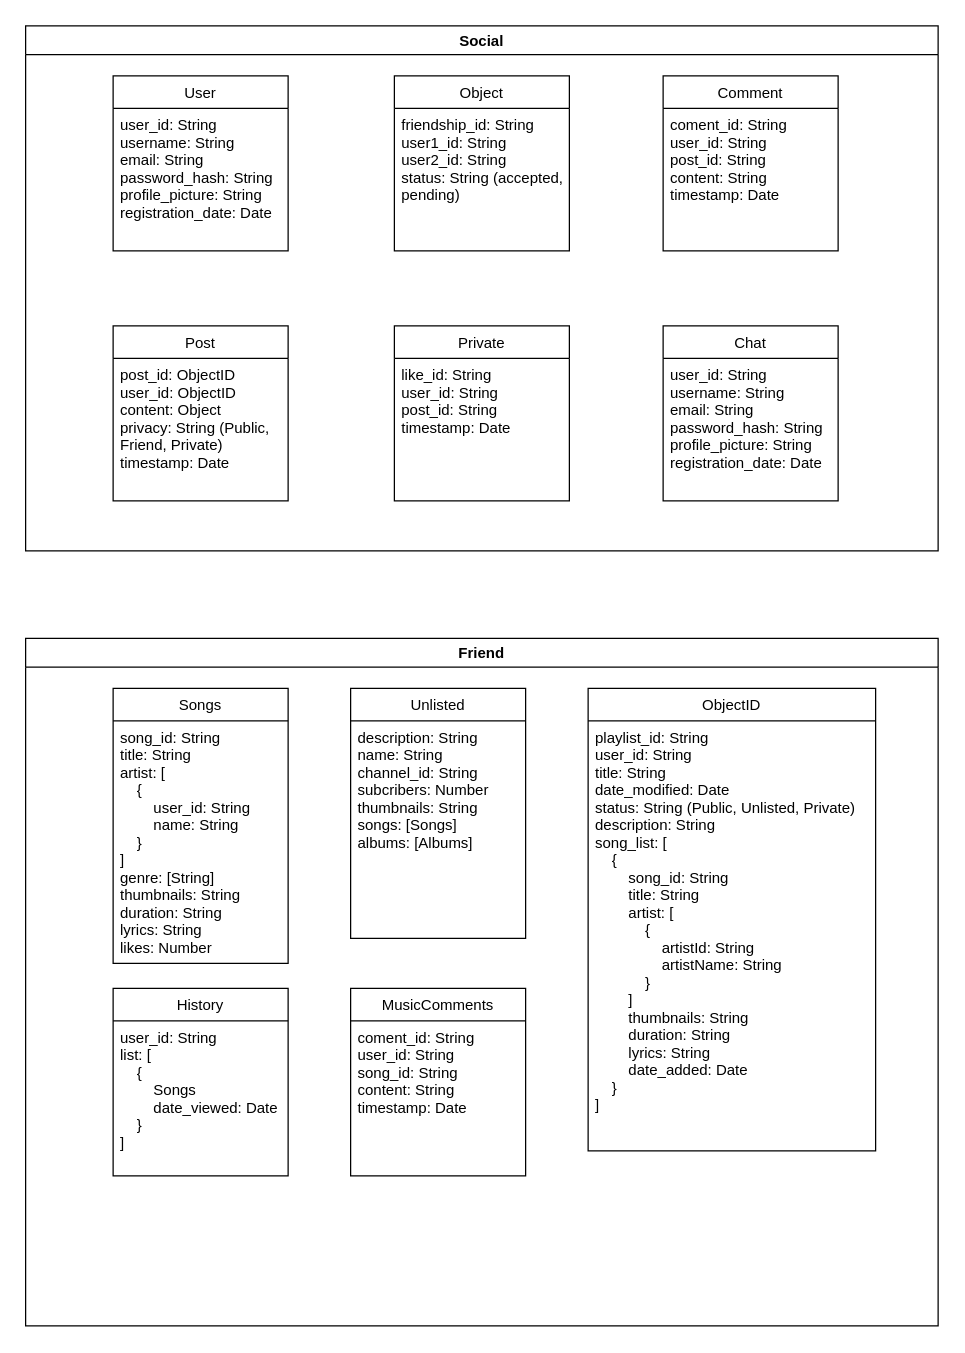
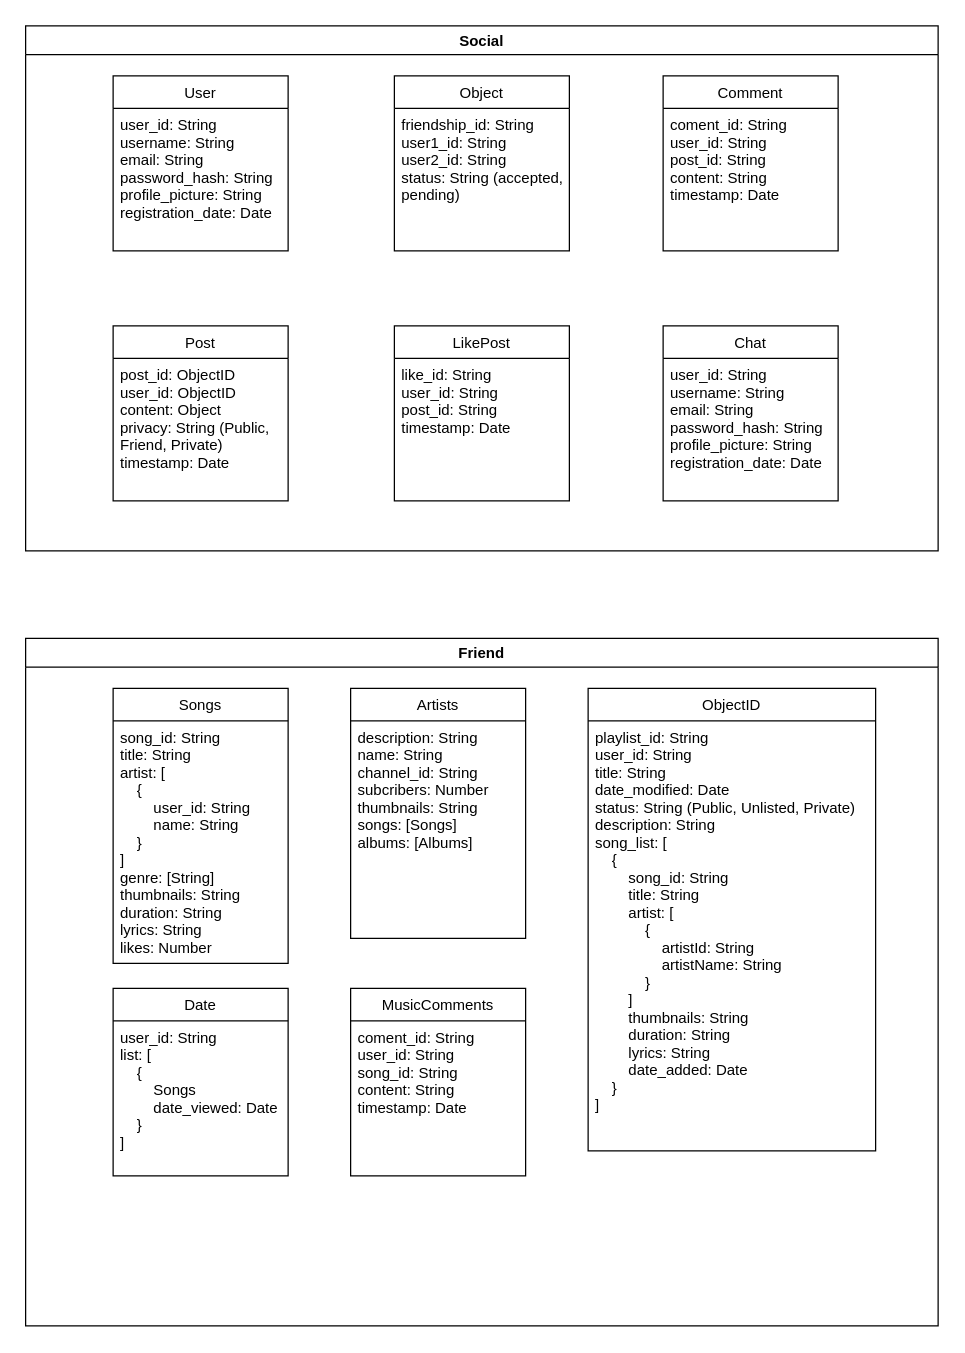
  <mxCell id="0" />
  <mxCell id="1" parent="0" />
  <mxCell id="2" value="Social" style="swimlane;" parent="1" vertex="1"><mxGeometry x="20" y="20" width="730" height="420" as="geometry" /></mxCell>
  <mxCell id="3" value="User" style="swimlane;fontStyle=0;childLayout=stackLayout;horizontal=1;startSize=26;fillColor=none;horizontalStack=0;resizeParent=1;resizeParentMax=0;resizeLast=0;collapsible=1;marginBottom=0;swimlaneLine=1;resizeHeight=1;resizeWidth=1;" parent="2" vertex="1"><mxGeometry x="70" y="40" width="140" height="140" as="geometry"><mxRectangle x="300" y="270" width="60" height="26" as="alternateBounds" /></mxGeometry></mxCell>
  <mxCell id="4" value="user_id: String&#10;username: String&#10;email: String&#10;password_hash: String&#10;profile_picture: String&#10;registration_date: Date" style="text;strokeColor=none;fillColor=none;align=left;verticalAlign=top;spacingLeft=4;spacingRight=4;overflow=hidden;rotatable=0;points=[[0,0.5],[1,0.5]];portConstraint=eastwest;" parent="3" vertex="1"><mxGeometry y="26" width="140" height="114" as="geometry" /></mxCell>
  <mxCell id="5" value="Post" style="swimlane;fontStyle=0;childLayout=stackLayout;horizontal=1;startSize=26;fillColor=none;horizontalStack=0;resizeParent=1;resizeParentMax=0;resizeLast=0;collapsible=1;marginBottom=0;swimlaneLine=1;resizeHeight=1;resizeWidth=1;" parent="2" vertex="1"><mxGeometry x="70" y="240" width="140" height="140" as="geometry"><mxRectangle x="300" y="270" width="60" height="26" as="alternateBounds" /></mxGeometry></mxCell>
  <mxCell id="6" value="post_id: ObjectID&#10;user_id: ObjectID&#10;content: Object&#10;privacy: String (Public,&#10;Friend, Private)&#10;timestamp: Date" style="text;strokeColor=none;fillColor=none;align=left;verticalAlign=top;spacingLeft=4;spacingRight=4;overflow=hidden;rotatable=0;points=[[0,0.5],[1,0.5]];portConstraint=eastwest;" parent="5" vertex="1"><mxGeometry y="26" width="140" height="114" as="geometry" /></mxCell>
  <mxCell id="7" value="Object" style="swimlane;fontStyle=0;childLayout=stackLayout;horizontal=1;startSize=26;fillColor=none;horizontalStack=0;resizeParent=1;resizeParentMax=0;resizeLast=0;collapsible=1;marginBottom=0;swimlaneLine=1;resizeHeight=1;resizeWidth=1;" parent="2" vertex="1"><mxGeometry x="295" y="40" width="140" height="140" as="geometry"><mxRectangle x="300" y="270" width="60" height="26" as="alternateBounds" /></mxGeometry></mxCell>
  <mxCell id="8" value="friendship_id: String&#10;user1_id: String&#10;user2_id: String&#10;status: String (accepted, &#10;pending)" style="text;strokeColor=none;fillColor=none;align=left;verticalAlign=top;spacingLeft=4;spacingRight=4;overflow=hidden;rotatable=0;points=[[0,0.5],[1,0.5]];portConstraint=eastwest;" parent="7" vertex="1"><mxGeometry y="26" width="140" height="114" as="geometry" /></mxCell>
- <mxCell id="9" value="Private" style="swimlane;fontStyle=0;childLayout=stackLayout;horizontal=1;startSize=26;fillColor=none;horizontalStack=0;resizeParent=1;resizeParentMax=0;resizeLast=0;collapsible=1;marginBottom=0;swimlaneLine=1;resizeHeight=1;resizeWidth=1;" parent="2" vertex="1"><mxGeometry x="295" y="240" width="140" height="140" as="geometry"><mxRectangle x="300" y="270" width="60" height="26" as="alternateBounds" /></mxGeometry></mxCell>
+ <mxCell id="9" value="LikePost" style="swimlane;fontStyle=0;childLayout=stackLayout;horizontal=1;startSize=26;fillColor=none;horizontalStack=0;resizeParent=1;resizeParentMax=0;resizeLast=0;collapsible=1;marginBottom=0;swimlaneLine=1;resizeHeight=1;resizeWidth=1;" parent="2" vertex="1"><mxGeometry x="295" y="240" width="140" height="140" as="geometry"><mxRectangle x="300" y="270" width="60" height="26" as="alternateBounds" /></mxGeometry></mxCell>
  <mxCell id="10" value="like_id: String&#10;user_id: String&#10;post_id: String&#10;timestamp: Date" style="text;strokeColor=none;fillColor=none;align=left;verticalAlign=top;spacingLeft=4;spacingRight=4;overflow=hidden;rotatable=0;points=[[0,0.5],[1,0.5]];portConstraint=eastwest;" parent="9" vertex="1"><mxGeometry y="26" width="140" height="114" as="geometry" /></mxCell>
  <mxCell id="11" value="Comment" style="swimlane;fontStyle=0;childLayout=stackLayout;horizontal=1;startSize=26;fillColor=none;horizontalStack=0;resizeParent=1;resizeParentMax=0;resizeLast=0;collapsible=1;marginBottom=0;swimlaneLine=1;resizeHeight=1;resizeWidth=1;" parent="2" vertex="1"><mxGeometry x="510" y="40" width="140" height="140" as="geometry"><mxRectangle x="300" y="270" width="60" height="26" as="alternateBounds" /></mxGeometry></mxCell>
  <mxCell id="12" value="coment_id: String&#10;user_id: String&#10;post_id: String&#10;content: String&#10;timestamp: Date&#10;" style="text;strokeColor=none;fillColor=none;align=left;verticalAlign=top;spacingLeft=4;spacingRight=4;overflow=hidden;rotatable=0;points=[[0,0.5],[1,0.5]];portConstraint=eastwest;" parent="11" vertex="1"><mxGeometry y="26" width="140" height="114" as="geometry" /></mxCell>
  <mxCell id="13" value="Chat" style="swimlane;fontStyle=0;childLayout=stackLayout;horizontal=1;startSize=26;fillColor=none;horizontalStack=0;resizeParent=1;resizeParentMax=0;resizeLast=0;collapsible=1;marginBottom=0;swimlaneLine=1;resizeHeight=1;resizeWidth=1;" parent="2" vertex="1"><mxGeometry x="510" y="240" width="140" height="140" as="geometry"><mxRectangle x="300" y="270" width="60" height="26" as="alternateBounds" /></mxGeometry></mxCell>
  <mxCell id="14" value="user_id: String&#10;username: String&#10;email: String&#10;password_hash: String&#10;profile_picture: String&#10;registration_date: Date" style="text;strokeColor=none;fillColor=none;align=left;verticalAlign=top;spacingLeft=4;spacingRight=4;overflow=hidden;rotatable=0;points=[[0,0.5],[1,0.5]];portConstraint=eastwest;" parent="13" vertex="1"><mxGeometry y="26" width="140" height="114" as="geometry" /></mxCell>
  <mxCell id="15" value="Friend" style="swimlane;" parent="1" vertex="1"><mxGeometry x="20" y="510" width="730" height="550" as="geometry" /></mxCell>
  <mxCell id="16" value="Songs" style="swimlane;fontStyle=0;childLayout=stackLayout;horizontal=1;startSize=26;fillColor=none;horizontalStack=0;resizeParent=1;resizeParentMax=0;resizeLast=0;collapsible=1;marginBottom=0;swimlaneLine=1;resizeHeight=1;resizeWidth=1;" parent="15" vertex="1"><mxGeometry x="70" y="40" width="140" height="220" as="geometry"><mxRectangle x="300" y="270" width="60" height="26" as="alternateBounds" /></mxGeometry></mxCell>
  <mxCell id="17" value="song_id: String&#10;title: String&#10;artist: [&#10;    {&#10;        user_id: String&#10;        name: String&#10;    }&#10;]&#10;genre: [String]&#10;thumbnails: String&#10;duration: String&#10;lyrics: String&#10;likes: Number" style="text;strokeColor=none;fillColor=none;align=left;verticalAlign=top;spacingLeft=4;spacingRight=4;overflow=hidden;rotatable=0;points=[[0,0.5],[1,0.5]];portConstraint=eastwest;" parent="16" vertex="1"><mxGeometry y="26" width="140" height="194" as="geometry" /></mxCell>
- <mxCell id="18" value="Unlisted" style="swimlane;fontStyle=0;childLayout=stackLayout;horizontal=1;startSize=26;fillColor=none;horizontalStack=0;resizeParent=1;resizeParentMax=0;resizeLast=0;collapsible=1;marginBottom=0;swimlaneLine=1;resizeHeight=1;resizeWidth=1;" parent="15" vertex="1"><mxGeometry x="260" y="40" width="140" height="200" as="geometry"><mxRectangle x="300" y="270" width="60" height="26" as="alternateBounds" /></mxGeometry></mxCell>
+ <mxCell id="18" value="Artists" style="swimlane;fontStyle=0;childLayout=stackLayout;horizontal=1;startSize=26;fillColor=none;horizontalStack=0;resizeParent=1;resizeParentMax=0;resizeLast=0;collapsible=1;marginBottom=0;swimlaneLine=1;resizeHeight=1;resizeWidth=1;" parent="15" vertex="1"><mxGeometry x="260" y="40" width="140" height="200" as="geometry"><mxRectangle x="300" y="270" width="60" height="26" as="alternateBounds" /></mxGeometry></mxCell>
  <mxCell id="19" value="description: String&#10;name: String&#10;channel_id: String&#10;subcribers: Number&#10;thumbnails: String&#10;songs: [Songs]&#10;albums: [Albums]&#10;" style="text;strokeColor=none;fillColor=none;align=left;verticalAlign=top;spacingLeft=4;spacingRight=4;overflow=hidden;rotatable=0;points=[[0,0.5],[1,0.5]];portConstraint=eastwest;" parent="18" vertex="1"><mxGeometry y="26" width="140" height="174" as="geometry" /></mxCell>
  <mxCell id="20" value="ObjectID" style="swimlane;fontStyle=0;childLayout=stackLayout;horizontal=1;startSize=26;fillColor=none;horizontalStack=0;resizeParent=1;resizeParentMax=0;resizeLast=0;collapsible=1;marginBottom=0;swimlaneLine=1;resizeHeight=1;resizeWidth=1;" parent="15" vertex="1"><mxGeometry x="450" y="40" width="230" height="370" as="geometry"><mxRectangle x="300" y="270" width="60" height="26" as="alternateBounds" /></mxGeometry></mxCell>
  <mxCell id="21" value="playlist_id: String&#10;user_id: String&#10;title: String&#10;date_modified: Date&#10;status: String (Public, Unlisted, Private)&#10;description: String&#10;song_list: [&#10;    {&#10;        song_id: String&#10;        title: String&#10;        artist: [&#10;            {&#10;                artistId: String&#10;                artistName: String&#10;            }&#10;        ]&#10;        thumbnails: String&#10;        duration: String&#10;        lyrics: String&#10;        date_added: Date&#10;    }&#10;]" style="text;strokeColor=none;fillColor=none;align=left;verticalAlign=top;spacingLeft=4;spacingRight=4;overflow=hidden;rotatable=0;points=[[0,0.5],[1,0.5]];portConstraint=eastwest;" parent="20" vertex="1"><mxGeometry y="26" width="230" height="344" as="geometry" /></mxCell>
- <mxCell id="22" value="History" style="swimlane;fontStyle=0;childLayout=stackLayout;horizontal=1;startSize=26;fillColor=none;horizontalStack=0;resizeParent=1;resizeParentMax=0;resizeLast=0;collapsible=1;marginBottom=0;swimlaneLine=1;resizeHeight=1;resizeWidth=1;" parent="15" vertex="1"><mxGeometry x="70" y="280" width="140" height="150" as="geometry"><mxRectangle x="300" y="270" width="60" height="26" as="alternateBounds" /></mxGeometry></mxCell>
+ <mxCell id="22" value="Date" style="swimlane;fontStyle=0;childLayout=stackLayout;horizontal=1;startSize=26;fillColor=none;horizontalStack=0;resizeParent=1;resizeParentMax=0;resizeLast=0;collapsible=1;marginBottom=0;swimlaneLine=1;resizeHeight=1;resizeWidth=1;" parent="15" vertex="1"><mxGeometry x="70" y="280" width="140" height="150" as="geometry"><mxRectangle x="300" y="270" width="60" height="26" as="alternateBounds" /></mxGeometry></mxCell>
  <mxCell id="23" value="user_id: String&#10;list: [&#10;    {&#10;        Songs&#10;        date_viewed: Date&#10;    }&#10;]" style="text;strokeColor=none;fillColor=none;align=left;verticalAlign=top;spacingLeft=4;spacingRight=4;overflow=hidden;rotatable=0;points=[[0,0.5],[1,0.5]];portConstraint=eastwest;" parent="22" vertex="1"><mxGeometry y="26" width="140" height="124" as="geometry" /></mxCell>
  <mxCell id="24" value="MusicComments" style="swimlane;fontStyle=0;childLayout=stackLayout;horizontal=1;startSize=26;fillColor=none;horizontalStack=0;resizeParent=1;resizeParentMax=0;resizeLast=0;collapsible=1;marginBottom=0;swimlaneLine=1;resizeHeight=1;resizeWidth=1;" parent="15" vertex="1"><mxGeometry x="260" y="280" width="140" height="150" as="geometry"><mxRectangle x="300" y="270" width="60" height="26" as="alternateBounds" /></mxGeometry></mxCell>
  <mxCell id="25" value="coment_id: String&#10;user_id: String&#10;song_id: String&#10;content: String&#10;timestamp: Date&#10;" style="text;strokeColor=none;fillColor=none;align=left;verticalAlign=top;spacingLeft=4;spacingRight=4;overflow=hidden;rotatable=0;points=[[0,0.5],[1,0.5]];portConstraint=eastwest;" parent="24" vertex="1"><mxGeometry y="26" width="140" height="124" as="geometry" /></mxCell>
